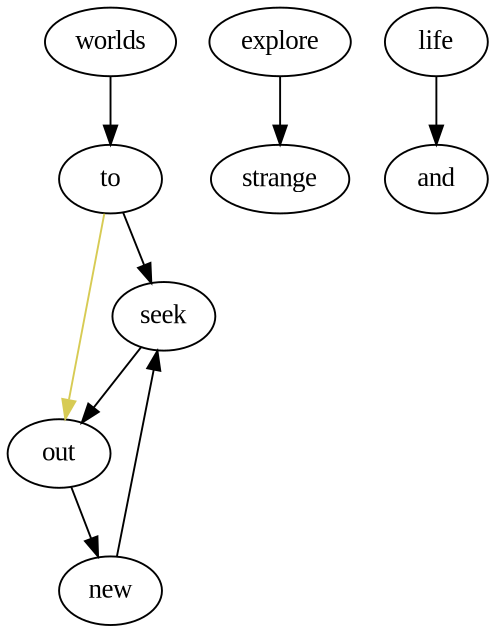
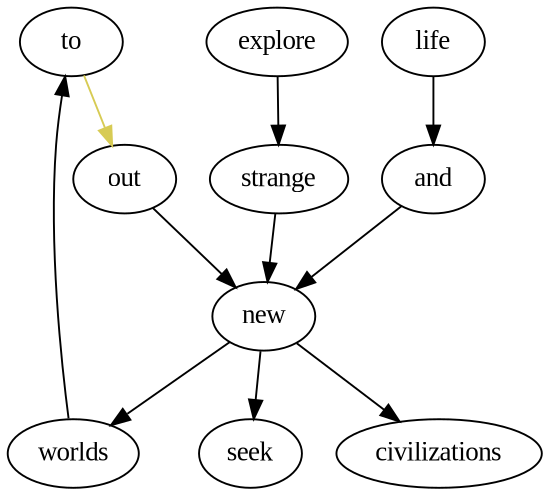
  digraph {
    fontname="Liberation Serif"
    node [fontname="Liberation Serif"]
    edge [fontname="Liberation Serif"]
    to
    explore
    seek
    out
    strange
    new
    worlds
+   civilizations
    life
    and
    subgraph sub_1 {
      to
      explore
    }
-   to -> seek
    to -> out [color="#d7cb54"]
    explore -> strange
-   seek -> out
    out -> new
+   strange -> new
    new -> seek
+   new -> worlds
+   new -> civilizations
    worlds -> to
    life -> and
+   and -> new
  }
